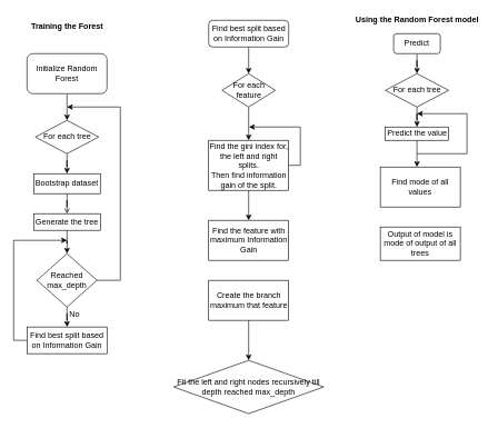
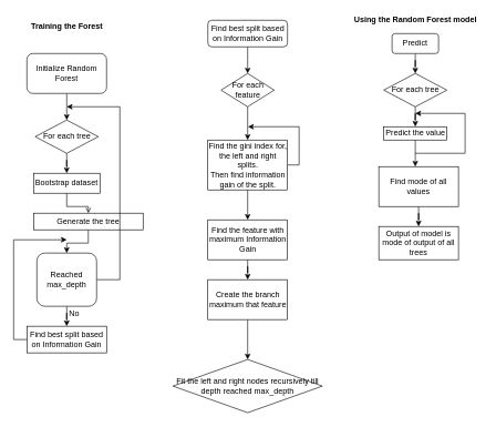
  <mxCell id="0" />
  <mxCell id="1" parent="0" />
  <mxCell id="2" style="edgeStyle=orthogonalEdgeStyle;rounded=0;orthogonalLoop=1;jettySize=auto;html=1;entryX=0.5;entryY=0;entryDx=0;entryDy=0;" edge="1" parent="1" source="3" target="5"><mxGeometry relative="1" as="geometry" /></mxCell>
  <mxCell id="3" value="Initialize Random Forest" style="rounded=1;whiteSpace=wrap;html=1;" vertex="1" parent="1"><mxGeometry x="40" y="80" width="120" height="60" as="geometry" /></mxCell>
  <mxCell id="4" style="edgeStyle=orthogonalEdgeStyle;rounded=0;orthogonalLoop=1;jettySize=auto;html=1;" edge="1" parent="1" source="5" target="7"><mxGeometry relative="1" as="geometry"><mxPoint x="100" y="260" as="targetPoint" /></mxGeometry></mxCell>
  <mxCell id="5" value="For each tree" style="rhombus;whiteSpace=wrap;html=1;" vertex="1" parent="1"><mxGeometry x="52.5" y="180" width="95" height="50" as="geometry" /></mxCell>
  <mxCell id="6" value="" style="edgeStyle=orthogonalEdgeStyle;rounded=0;orthogonalLoop=1;jettySize=auto;html=1;endArrow=open;" edge="1" parent="1" source="7" target="9"><mxGeometry relative="1" as="geometry" /></mxCell>
  <mxCell id="7" value="Bootstrap dataset" style="rounded=0;whiteSpace=wrap;html=1;" vertex="1" parent="1"><mxGeometry x="50" y="260" width="100" height="30" as="geometry" /></mxCell>
  <mxCell id="8" value="" style="edgeStyle=orthogonalEdgeStyle;rounded=0;orthogonalLoop=1;jettySize=auto;html=1;" edge="1" parent="1" source="9" target="12"><mxGeometry relative="1" as="geometry" /></mxCell>
- <mxCell id="9" value="Generate the tree" style="whiteSpace=wrap;html=1;rounded=0;" vertex="1" parent="1"><mxGeometry x="50" y="320" width="100" height="25" as="geometry" /></mxCell>
+ <mxCell id="9" value="Generate the tree" style="whiteSpace=wrap;html=1;rounded=0;" vertex="1" parent="1"><mxGeometry x="50" y="320" width="165" height="25" as="geometry" /></mxCell>
  <mxCell id="10" value="" style="edgeStyle=orthogonalEdgeStyle;rounded=0;orthogonalLoop=1;jettySize=auto;html=1;" edge="1" parent="1" source="12" target="14"><mxGeometry relative="1" as="geometry" /></mxCell>
  <mxCell id="11" style="edgeStyle=orthogonalEdgeStyle;rounded=0;orthogonalLoop=1;jettySize=auto;html=1;" edge="1" parent="1" source="12"><mxGeometry relative="1" as="geometry"><mxPoint x="100" y="160" as="targetPoint" /><Array as="points"><mxPoint x="180" y="420" /><mxPoint x="180" y="160" /></Array></mxGeometry></mxCell>
- <mxCell id="12" value="Reached max_depth" style="rhombus;whiteSpace=wrap;html=1;rounded=0;" vertex="1" parent="1"><mxGeometry x="55" y="380" width="90" height="80" as="geometry" /></mxCell>
+ <mxCell id="12" value="Reached max_depth" style="whiteSpace=wrap;html=1;rounded=1;" vertex="1" parent="1"><mxGeometry x="55" y="380" width="90" height="80" as="geometry" /></mxCell>
  <mxCell id="13" style="edgeStyle=orthogonalEdgeStyle;rounded=0;orthogonalLoop=1;jettySize=auto;html=1;" edge="1" parent="1" source="14"><mxGeometry relative="1" as="geometry"><mxPoint x="100" y="360" as="targetPoint" /><Array as="points"><mxPoint x="20" y="510" /><mxPoint x="20" y="360" /></Array></mxGeometry></mxCell>
  <mxCell id="14" value="Find best split based on Information Gain" style="whiteSpace=wrap;html=1;rounded=0;" vertex="1" parent="1"><mxGeometry x="40" y="490" width="120" height="40" as="geometry" /></mxCell>
  <mxCell id="15" value="No" style="text;html=1;align=center;verticalAlign=middle;resizable=0;points=[];autosize=1;strokeColor=none;fillColor=none;" vertex="1" parent="1"><mxGeometry x="96" y="462" width="30" height="20" as="geometry" /></mxCell>
  <mxCell id="16" value="Training the Forest" style="text;html=1;align=center;verticalAlign=middle;resizable=0;points=[];autosize=1;strokeColor=none;fillColor=none;fontStyle=1" vertex="1" parent="1"><mxGeometry x="40" y="30" width="120" height="20" as="geometry" /></mxCell>
  <mxCell id="17" style="edgeStyle=orthogonalEdgeStyle;rounded=0;orthogonalLoop=1;jettySize=auto;html=1;entryX=0.5;entryY=0;entryDx=0;entryDy=0;" edge="1" parent="1" source="18" target="20"><mxGeometry relative="1" as="geometry" /></mxCell>
  <mxCell id="18" value="&lt;span&gt;Find best split based on Information Gain&lt;/span&gt;" style="rounded=1;whiteSpace=wrap;html=1;" vertex="1" parent="1"><mxGeometry x="312.5" y="30" width="120" height="40" as="geometry" /></mxCell>
  <mxCell id="19" value="" style="edgeStyle=orthogonalEdgeStyle;rounded=0;orthogonalLoop=1;jettySize=auto;html=1;" edge="1" parent="1" source="20" target="23"><mxGeometry relative="1" as="geometry" /></mxCell>
  <mxCell id="20" value="For each feature" style="rhombus;whiteSpace=wrap;html=1;" vertex="1" parent="1"><mxGeometry x="332.5" y="110" width="80" height="50" as="geometry" /></mxCell>
  <mxCell id="21" style="edgeStyle=orthogonalEdgeStyle;rounded=0;orthogonalLoop=1;jettySize=auto;html=1;" edge="1" parent="1" source="23"><mxGeometry relative="1" as="geometry"><mxPoint x="373" y="190" as="targetPoint" /><Array as="points"><mxPoint x="450" y="248" /><mxPoint x="450" y="190" /></Array></mxGeometry></mxCell>
  <mxCell id="22" value="" style="edgeStyle=orthogonalEdgeStyle;rounded=0;orthogonalLoop=1;jettySize=auto;html=1;" edge="1" parent="1" source="23" target="25"><mxGeometry relative="1" as="geometry" /></mxCell>
  <mxCell id="23" value="Find the gini index for, the left and right splits.&lt;br&gt;Then find information gain of the split." style="whiteSpace=wrap;html=1;" vertex="1" parent="1"><mxGeometry x="312.5" y="210" width="120" height="75" as="geometry" /></mxCell>
+ <mxCell id="24" value="" style="edgeStyle=orthogonalEdgeStyle;rounded=0;orthogonalLoop=1;jettySize=auto;html=1;" edge="1" parent="1" source="25" target="27"><mxGeometry relative="1" as="geometry" /></mxCell>
  <mxCell id="25" value="Find the feature with maximum Information Gain" style="whiteSpace=wrap;html=1;" vertex="1" parent="1"><mxGeometry x="312.5" y="330" width="120" height="60" as="geometry" /></mxCell>
  <mxCell id="26" value="" style="edgeStyle=orthogonalEdgeStyle;rounded=0;orthogonalLoop=1;jettySize=auto;html=1;" edge="1" parent="1" source="27" target="28"><mxGeometry relative="1" as="geometry" /></mxCell>
  <mxCell id="27" value="Create the branch maximum that feature" style="whiteSpace=wrap;html=1;" vertex="1" parent="1"><mxGeometry x="312.5" y="420" width="120" height="60" as="geometry" /></mxCell>
  <mxCell id="28" value="Fit the left and right nodes recursively till depth reached max_depth" style="rhombus;whiteSpace=wrap;html=1;" vertex="1" parent="1"><mxGeometry x="260" y="540" width="225" height="80" as="geometry" /></mxCell>
  <mxCell id="29" style="edgeStyle=orthogonalEdgeStyle;rounded=0;orthogonalLoop=1;jettySize=auto;html=1;" edge="1" parent="1" source="30" target="32"><mxGeometry relative="1" as="geometry"><mxPoint x="625" y="120" as="targetPoint" /></mxGeometry></mxCell>
  <mxCell id="30" value="Predict" style="rounded=1;whiteSpace=wrap;html=1;" vertex="1" parent="1"><mxGeometry x="590" y="50" width="70" height="30" as="geometry" /></mxCell>
  <mxCell id="31" style="edgeStyle=orthogonalEdgeStyle;rounded=0;orthogonalLoop=1;jettySize=auto;html=1;" edge="1" parent="1" source="32" target="34"><mxGeometry relative="1" as="geometry"><mxPoint x="625" y="190" as="targetPoint" /></mxGeometry></mxCell>
  <mxCell id="32" value="For each tree" style="rhombus;whiteSpace=wrap;html=1;" vertex="1" parent="1"><mxGeometry x="577.5" y="110" width="95" height="50" as="geometry" /></mxCell>
  <mxCell id="33" style="edgeStyle=orthogonalEdgeStyle;rounded=0;orthogonalLoop=1;jettySize=auto;html=1;" edge="1" parent="1" source="34"><mxGeometry relative="1" as="geometry"><mxPoint x="625" y="170" as="targetPoint" /><Array as="points"><mxPoint x="625" y="230" /><mxPoint x="700" y="230" /><mxPoint x="700" y="170" /></Array></mxGeometry></mxCell>
  <mxCell id="34" value="Predict the value" style="rounded=0;whiteSpace=wrap;html=1;" vertex="1" parent="1"><mxGeometry x="577.5" y="190" width="95" height="20" as="geometry" /></mxCell>
+ <mxCell id="35" style="edgeStyle=orthogonalEdgeStyle;rounded=0;orthogonalLoop=1;jettySize=auto;html=1;" edge="1" parent="1" source="36" target="39"><mxGeometry relative="1" as="geometry"><mxPoint x="630" y="350" as="targetPoint" /></mxGeometry></mxCell>
  <mxCell id="36" value="Find mode of all values" style="rounded=0;whiteSpace=wrap;html=1;" vertex="1" parent="1"><mxGeometry x="570" y="250" width="120" height="60" as="geometry" /></mxCell>
  <mxCell id="37" value="" style="endArrow=classic;html=1;rounded=0;entryX=0.5;entryY=0;entryDx=0;entryDy=0;" edge="1" parent="1"><mxGeometry width="50" height="50" relative="1" as="geometry"><mxPoint x="625" y="230" as="sourcePoint" /><mxPoint x="625" y="250" as="targetPoint" /></mxGeometry></mxCell>
  <mxCell id="38" value="Using the Random Forest model" style="text;html=1;align=center;verticalAlign=middle;resizable=0;points=[];autosize=1;strokeColor=none;fillColor=none;fontStyle=1" vertex="1" parent="1"><mxGeometry x="525" y="20" width="200" height="20" as="geometry" /></mxCell>
  <mxCell id="39" value="Output of model is mode of output of all trees" style="rounded=0;whiteSpace=wrap;html=1;" vertex="1" parent="1"><mxGeometry x="570" y="340" width="120" height="50" as="geometry" /></mxCell>
